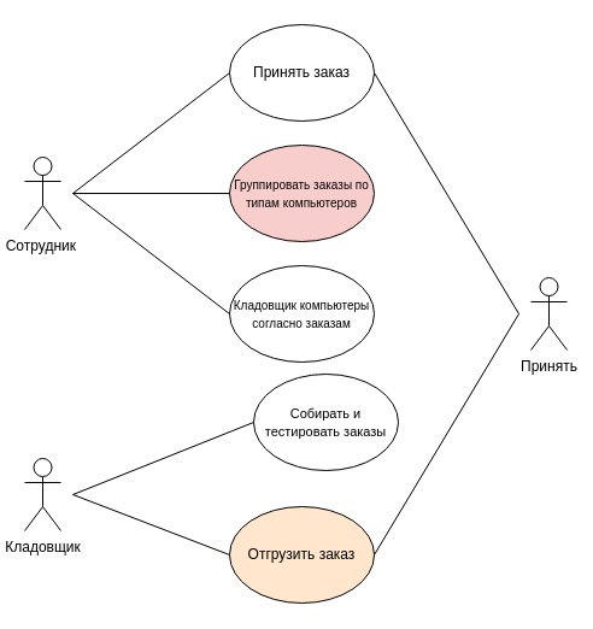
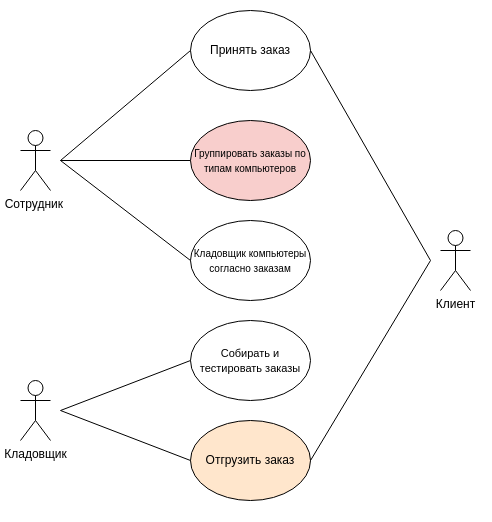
  <mxCell id="0" />
  <mxCell id="1" parent="0" />
- <mxCell id="2" value="Принять" style="shape=umlActor;verticalLabelPosition=bottom;verticalAlign=top;html=1;outlineConnect=0;" vertex="1" parent="1"><mxGeometry x="440" y="230" width="30" height="60" as="geometry" /></mxCell>
+ <mxCell id="2" value="Клиент" style="shape=umlActor;verticalLabelPosition=bottom;verticalAlign=top;html=1;outlineConnect=0;" vertex="1" parent="1"><mxGeometry x="440" y="230" width="30" height="60" as="geometry" /></mxCell>
  <mxCell id="3" value="Сотрудник&amp;nbsp;" style="shape=umlActor;verticalLabelPosition=bottom;verticalAlign=top;html=1;outlineConnect=0;" vertex="1" parent="1"><mxGeometry x="20" y="130" width="30" height="60" as="geometry" /></mxCell>
  <mxCell id="4" value="Кладовщик" style="shape=umlActor;verticalLabelPosition=bottom;verticalAlign=top;html=1;outlineConnect=0;" vertex="1" parent="1"><mxGeometry x="20" y="380" width="30" height="60" as="geometry" /></mxCell>
- <mxCell id="5" value="Принять заказ" style="ellipse;whiteSpace=wrap;html=1;" vertex="1" parent="1"><mxGeometry x="190" y="20" width="120" height="80" as="geometry" /></mxCell>
+ <mxCell id="5" value="Принять заказ" style="ellipse;whiteSpace=wrap;html=1;" vertex="1" parent="1"><mxGeometry x="190" y="10" width="120" height="80" as="geometry" /></mxCell>
  <mxCell id="6" value="&lt;font style=&quot;font-size: 10px;&quot;&gt;Группировать заказы по типам компьютеров&lt;/font&gt;" style="ellipse;whiteSpace=wrap;html=1;fillColor=#f8cecc;" vertex="1" parent="1"><mxGeometry x="190" y="120" width="120" height="80" as="geometry" /></mxCell>
  <mxCell id="7" value="&lt;font style=&quot;font-size: 10px;&quot;&gt;Кладовщик компьютеры согласно заказам&lt;/font&gt;" style="ellipse;whiteSpace=wrap;html=1;" vertex="1" parent="1"><mxGeometry x="190" y="220" width="120" height="80" as="geometry" /></mxCell>
- <mxCell id="8" value="&lt;font style=&quot;font-size: 11px;&quot;&gt;Собирать и тестировать заказы&lt;/font&gt;" style="ellipse;whiteSpace=wrap;html=1;" vertex="1" parent="1"><mxGeometry x="210" y="310" width="120" height="80" as="geometry" /></mxCell>
+ <mxCell id="8" value="&lt;font style=&quot;font-size: 11px;&quot;&gt;Собирать и тестировать заказы&lt;/font&gt;" style="ellipse;whiteSpace=wrap;html=1;" vertex="1" parent="1"><mxGeometry x="190" y="320" width="120" height="80" as="geometry" /></mxCell>
  <mxCell id="9" value="Отгрузить заказ" style="ellipse;whiteSpace=wrap;html=1;fillColor=#ffe6cc;" vertex="1" parent="1"><mxGeometry x="190" y="420" width="120" height="80" as="geometry" /></mxCell>
  <mxCell id="10" value="" style="endArrow=none;html=1;rounded=0;entryX=0;entryY=0.5;entryDx=0;entryDy=0;" edge="1" parent="1" target="8"><mxGeometry width="50" height="50" relative="1" as="geometry"><mxPoint x="60" y="410" as="sourcePoint" /><mxPoint x="120" y="350" as="targetPoint" /></mxGeometry></mxCell>
  <mxCell id="11" value="" style="endArrow=none;html=1;rounded=0;entryX=0;entryY=0.5;entryDx=0;entryDy=0;" edge="1" parent="1" target="9"><mxGeometry width="50" height="50" relative="1" as="geometry"><mxPoint x="60" y="410" as="sourcePoint" /><mxPoint x="250" y="250" as="targetPoint" /></mxGeometry></mxCell>
  <mxCell id="12" value="" style="endArrow=none;html=1;rounded=0;entryX=0;entryY=0.5;entryDx=0;entryDy=0;" edge="1" parent="1" target="5"><mxGeometry width="50" height="50" relative="1" as="geometry"><mxPoint x="60" y="160" as="sourcePoint" /><mxPoint x="250" y="250" as="targetPoint" /></mxGeometry></mxCell>
  <mxCell id="13" value="" style="endArrow=none;html=1;rounded=0;entryX=0;entryY=0.5;entryDx=0;entryDy=0;" edge="1" parent="1" target="7"><mxGeometry width="50" height="50" relative="1" as="geometry"><mxPoint x="60" y="160" as="sourcePoint" /><mxPoint x="250" y="250" as="targetPoint" /></mxGeometry></mxCell>
  <mxCell id="14" value="" style="endArrow=none;html=1;rounded=0;entryX=0;entryY=0.5;entryDx=0;entryDy=0;" edge="1" parent="1" target="6"><mxGeometry width="50" height="50" relative="1" as="geometry"><mxPoint x="60" y="160" as="sourcePoint" /><mxPoint x="250" y="250" as="targetPoint" /></mxGeometry></mxCell>
  <mxCell id="15" value="" style="endArrow=none;html=1;rounded=0;exitX=1;exitY=0.5;exitDx=0;exitDy=0;" edge="1" parent="1" source="5"><mxGeometry width="50" height="50" relative="1" as="geometry"><mxPoint x="320" y="110" as="sourcePoint" /><mxPoint x="430" y="260" as="targetPoint" /></mxGeometry></mxCell>
  <mxCell id="16" value="" style="endArrow=none;html=1;rounded=0;exitX=1;exitY=0.5;exitDx=0;exitDy=0;" edge="1" parent="1" source="9"><mxGeometry width="50" height="50" relative="1" as="geometry"><mxPoint x="330" y="280" as="sourcePoint" /><mxPoint x="430" y="260" as="targetPoint" /></mxGeometry></mxCell>
